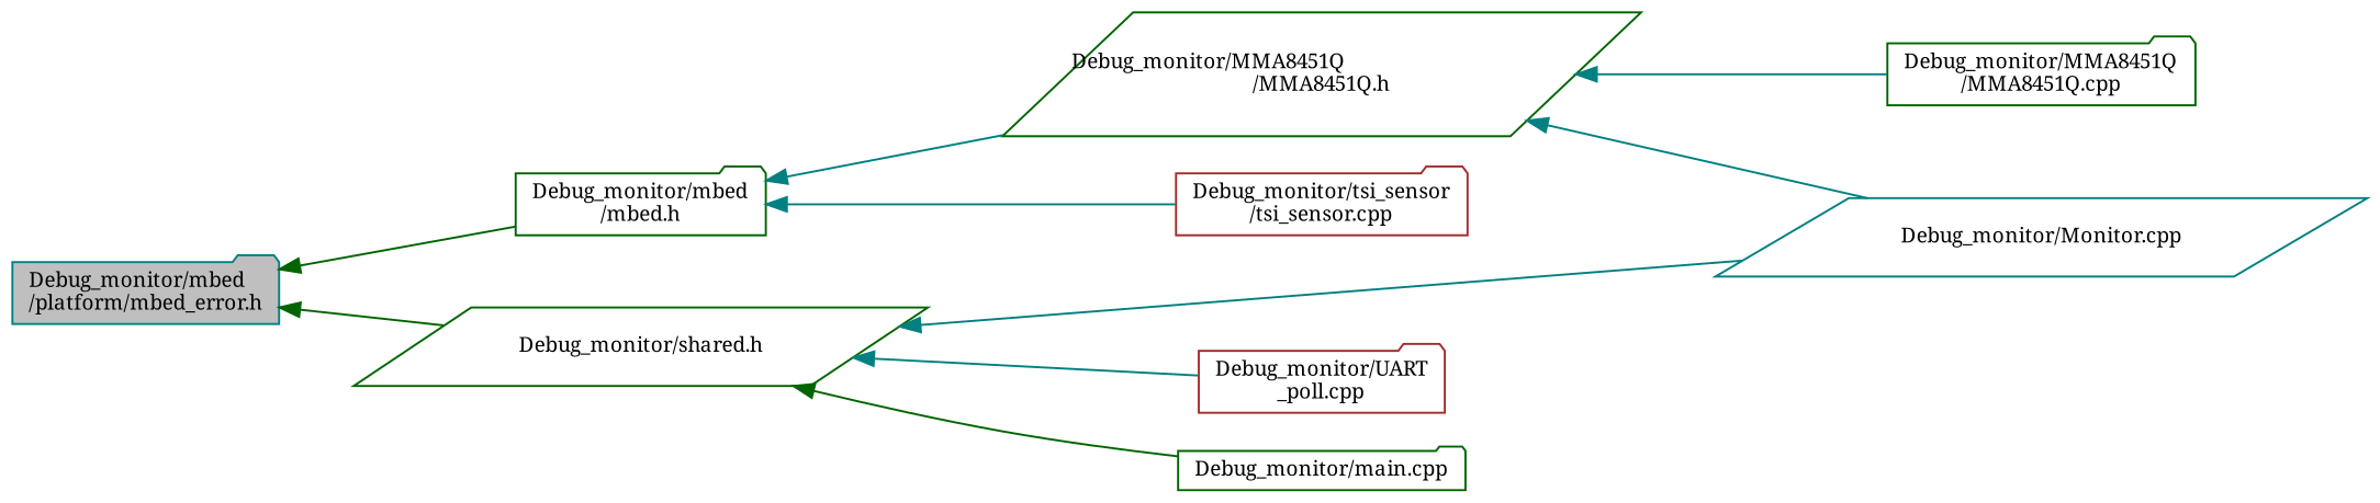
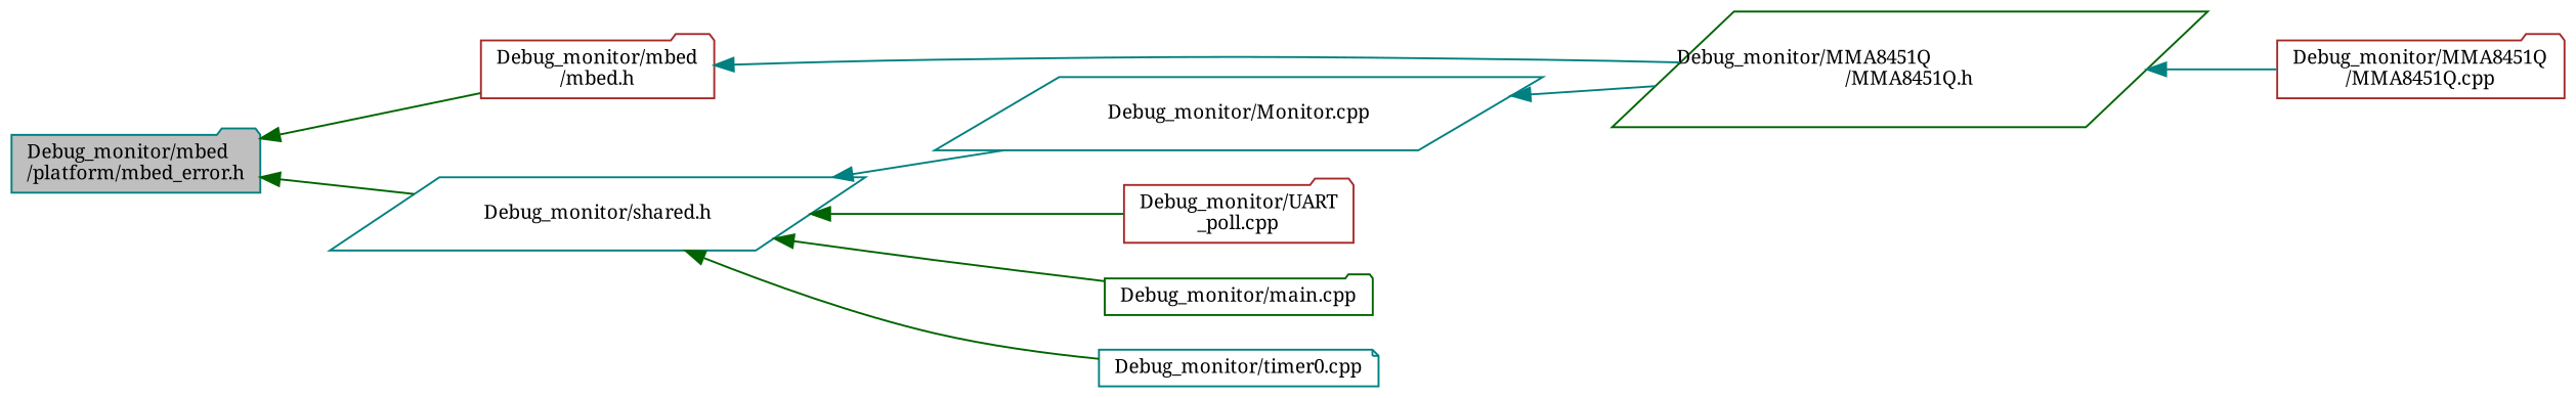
  digraph {
    fontname="Noto Serif"
    rankdir=LR
    node [color=teal fillcolor=white fontname="Noto Serif" fontsize=10 shape=folder style=filled]
    edge [color=darkgreen dir=back fontname="Noto Serif" fontsize=10 labelfontname=Helvetica labelfontsize=10 style=solid]
    n1 [fillcolor=grey75 fontcolor=black height=0.2 label="Debug_monitor/mbed\l/platform/mbed_error.h" width=0.4]
-   n2 [color=darkgreen height=0.2 label="Debug_monitor/mbed\l/mbed.h" width=0.4]
-   n3 [color=darkgreen height=0.2 label="Debug_monitor/shared.h" shape=parallelogram width=0.4]
+   n2 [color=brown height=0.2 label="Debug_monitor/mbed\l/mbed.h" width=0.4]
+   n3 [height=0.2 label="Debug_monitor/shared.h" shape=parallelogram width=0.4]
    n4 [color=darkgreen height=0.2 label="Debug_monitor/MMA8451Q\l/MMA8451Q.h" shape=parallelogram width=0.4]
-   n5 [color=brown height=0.2 label="Debug_monitor/tsi_sensor\l/tsi_sensor.cpp" width=0.4]
-   n6 [color=darkgreen height=0.2 label="Debug_monitor/MMA8451Q\l/MMA8451Q.cpp" width=0.4]
+   n6 [color=brown height=0.2 label="Debug_monitor/MMA8451Q\l/MMA8451Q.cpp" width=0.4]
    n7 [height=0.2 label="Debug_monitor/Monitor.cpp" shape=parallelogram width=0.4]
    n8 [color=brown height=0.2 label="Debug_monitor/UART\l_poll.cpp" width=0.4]
    n9 [color=darkgreen height=0.2 label="Debug_monitor/main.cpp" width=0.4]
+   n10 [height=0.2 label="Debug_monitor/timer0.cpp" shape=note width=0.4]
    n1 -> n2
    n1 -> n3
    n2 -> n4 [color=teal]
-   n2 -> n5 [color=teal]
    n3 -> n7 [color=teal]
-   n3 -> n8 [color=teal]
+   n3 -> n8
    n3 -> n9
+   n3 -> n10
    n4 -> n6 [color=teal]
-   n4 -> n7 [color=teal]
+   n7 -> n4 [color=teal]
  }
